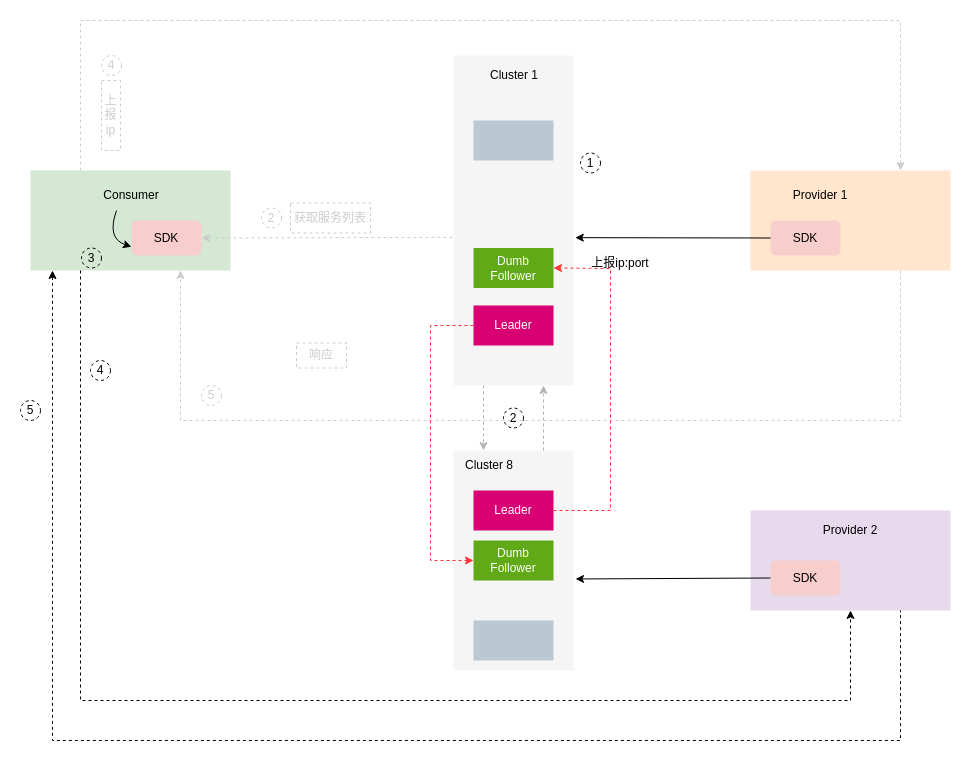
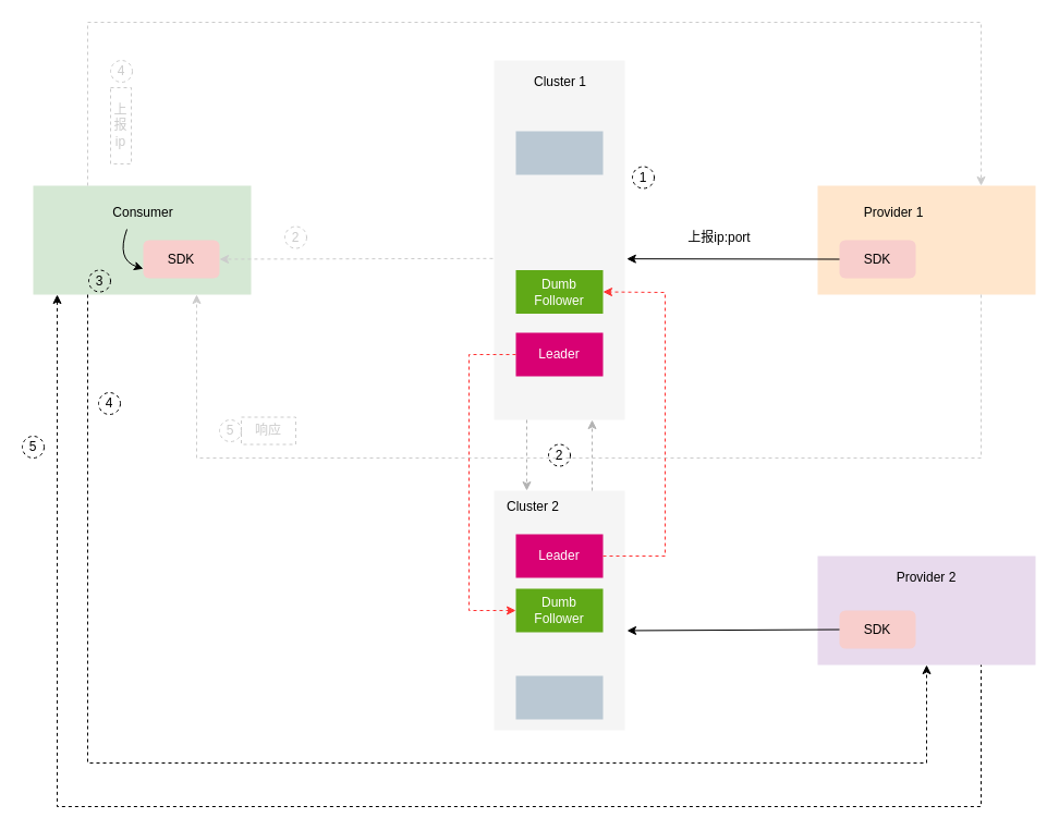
  <mxCell id="0" />
  <mxCell id="1" parent="0" />
  <mxCell id="2" value="" style="rounded=0;whiteSpace=wrap;html=1;fillColor=#ffe6cc;strokeColor=none;" parent="1" vertex="1"><mxGeometry x="750" y="170" width="200" height="100" as="geometry" /></mxCell>
  <mxCell id="3" value="SDK" style="rounded=1;whiteSpace=wrap;html=1;fillColor=#f8cecc;strokeColor=none;" parent="1" vertex="1"><mxGeometry x="770" y="220" width="70" height="35" as="geometry" /></mxCell>
  <mxCell id="4" value="" style="rounded=0;whiteSpace=wrap;html=1;fillColor=#f5f5f5;strokeColor=none;fontColor=#333333;" parent="1" vertex="1"><mxGeometry x="453" y="55" width="120" height="330" as="geometry" /></mxCell>
  <mxCell id="5" value="" style="rounded=0;whiteSpace=wrap;html=1;fillColor=#bac8d3;strokeColor=none;" parent="1" vertex="1"><mxGeometry x="473" y="120" width="80" height="40" as="geometry" /></mxCell>
  <mxCell id="6" value="Dumb&lt;br&gt;Follower" style="rounded=0;whiteSpace=wrap;html=1;fillColor=#60a917;strokeColor=none;fontColor=#ffffff;" parent="1" vertex="1"><mxGeometry x="473" y="247.5" width="80" height="40" as="geometry" /></mxCell>
  <mxCell id="7" value="Leader" style="rounded=0;whiteSpace=wrap;html=1;fillColor=#d80073;strokeColor=none;fontColor=#ffffff;" parent="1" vertex="1"><mxGeometry x="473" y="305" width="80" height="40" as="geometry" /></mxCell>
  <mxCell id="8" value="Cluster 1" style="text;html=1;strokeColor=none;fillColor=none;align=center;verticalAlign=middle;whiteSpace=wrap;rounded=0;" parent="1" vertex="1"><mxGeometry x="484" y="60" width="60" height="30" as="geometry" /></mxCell>
  <mxCell id="9" value="Provider 1" style="text;html=1;strokeColor=none;fillColor=none;align=center;verticalAlign=middle;whiteSpace=wrap;rounded=0;" parent="1" vertex="1"><mxGeometry x="790" y="180" width="60" height="30" as="geometry" /></mxCell>
  <mxCell id="10" value="" style="rounded=0;whiteSpace=wrap;html=1;fillColor=#d5e8d4;strokeColor=none;" parent="1" vertex="1"><mxGeometry x="30" y="170" width="200" height="100" as="geometry" /></mxCell>
  <mxCell id="11" value="SDK" style="rounded=1;whiteSpace=wrap;html=1;fillColor=#f8cecc;strokeColor=none;" parent="1" vertex="1"><mxGeometry x="131" y="220" width="70" height="35" as="geometry" /></mxCell>
  <mxCell id="12" value="Consumer" style="text;html=1;strokeColor=none;fillColor=none;align=center;verticalAlign=middle;whiteSpace=wrap;rounded=0;" parent="1" vertex="1"><mxGeometry x="101" y="180" width="60" height="30" as="geometry" /></mxCell>
  <mxCell id="13" value="" style="endArrow=classic;html=1;rounded=0;exitX=0;exitY=0.5;exitDx=0;exitDy=0;entryX=1.015;entryY=0.552;entryDx=0;entryDy=0;entryPerimeter=0;strokeColor=#000000;" edge="1" parent="1" source="3" target="4"><mxGeometry width="50" height="50" relative="1" as="geometry"><mxPoint x="360" y="450" as="sourcePoint" /><mxPoint x="410" y="400" as="targetPoint" /></mxGeometry></mxCell>
  <mxCell id="14" value="" style="endArrow=classic;html=1;rounded=0;exitX=-0.009;exitY=0.551;exitDx=0;exitDy=0;entryX=1;entryY=0.5;entryDx=0;entryDy=0;exitPerimeter=0;strokeColor=#CCCCCC;dashed=1;" edge="1" parent="1" source="4" target="11"><mxGeometry width="50" height="50" relative="1" as="geometry"><mxPoint x="669" y="247.5" as="sourcePoint" /><mxPoint x="586.48" y="248.15" as="targetPoint" /></mxGeometry></mxCell>
  <mxCell id="15" value="" style="curved=1;endArrow=classic;html=1;rounded=0;exitX=0.25;exitY=1;exitDx=0;exitDy=0;entryX=0;entryY=0.75;entryDx=0;entryDy=0;" edge="1" parent="1" source="12" target="11"><mxGeometry width="50" height="50" relative="1" as="geometry"><mxPoint x="61" y="370" as="sourcePoint" /><mxPoint x="111" y="320" as="targetPoint" /><Array as="points"><mxPoint x="106" y="238" /></Array></mxGeometry></mxCell>
  <mxCell id="16" value="" style="endArrow=classic;html=1;rounded=0;exitX=0.25;exitY=0;exitDx=0;exitDy=0;entryX=0.75;entryY=0;entryDx=0;entryDy=0;strokeColor=#CCCCCC;dashed=1;" edge="1" parent="1" source="10" target="2"><mxGeometry width="50" height="50" relative="1" as="geometry"><mxPoint x="461.92" y="246.83" as="sourcePoint" /><mxPoint x="350" y="247.5" as="targetPoint" /><Array as="points"><mxPoint x="80" y="20" /><mxPoint x="900" y="20" /></Array></mxGeometry></mxCell>
  <mxCell id="17" value="" style="rounded=0;whiteSpace=wrap;html=1;fillColor=#E8DAED;strokeColor=none;" vertex="1" parent="1"><mxGeometry x="750" y="510" width="200" height="100" as="geometry" /></mxCell>
  <mxCell id="18" value="SDK" style="rounded=1;whiteSpace=wrap;html=1;fillColor=#f8cecc;strokeColor=none;" vertex="1" parent="1"><mxGeometry x="770" y="560" width="70" height="35" as="geometry" /></mxCell>
  <mxCell id="19" value="Provider 2" style="text;html=1;strokeColor=none;fillColor=none;align=center;verticalAlign=middle;whiteSpace=wrap;rounded=0;" vertex="1" parent="1"><mxGeometry x="820" y="515" width="60" height="30" as="geometry" /></mxCell>
  <mxCell id="20" value="" style="rounded=0;whiteSpace=wrap;html=1;fillColor=#f5f5f5;strokeColor=none;fontColor=#333333;" vertex="1" parent="1"><mxGeometry x="453" y="450" width="120" height="220" as="geometry" /></mxCell>
  <mxCell id="21" value="Leader" style="rounded=0;whiteSpace=wrap;html=1;fillColor=#d80073;strokeColor=none;fontColor=#ffffff;" vertex="1" parent="1"><mxGeometry x="473" y="490" width="80" height="40" as="geometry" /></mxCell>
  <mxCell id="22" value="Dumb&lt;br&gt;Follower" style="rounded=0;whiteSpace=wrap;html=1;fillColor=#60a917;strokeColor=none;fontColor=#ffffff;" vertex="1" parent="1"><mxGeometry x="473" y="540" width="80" height="40" as="geometry" /></mxCell>
  <mxCell id="23" value="" style="rounded=0;whiteSpace=wrap;html=1;fillColor=#bac8d3;strokeColor=none;" vertex="1" parent="1"><mxGeometry x="473" y="620" width="80" height="40" as="geometry" /></mxCell>
- <mxCell id="24" value="Cluster 8" style="text;html=1;strokeColor=none;fillColor=none;align=center;verticalAlign=middle;whiteSpace=wrap;rounded=0;" vertex="1" parent="1"><mxGeometry x="459" y="450" width="60" height="30" as="geometry" /></mxCell>
+ <mxCell id="24" value="Cluster 2" style="text;html=1;strokeColor=none;fillColor=none;align=center;verticalAlign=middle;whiteSpace=wrap;rounded=0;" vertex="1" parent="1"><mxGeometry x="459" y="450" width="60" height="30" as="geometry" /></mxCell>
  <mxCell id="25" value="" style="endArrow=classic;html=1;rounded=0;exitX=0;exitY=0.5;exitDx=0;exitDy=0;entryX=1.017;entryY=0.584;entryDx=0;entryDy=0;entryPerimeter=0;strokeColor=#000000;" edge="1" parent="1" source="18" target="20"><mxGeometry width="50" height="50" relative="1" as="geometry"><mxPoint x="669" y="247.5" as="sourcePoint" /><mxPoint x="584.8" y="247.16" as="targetPoint" /></mxGeometry></mxCell>
  <mxCell id="26" value="1" style="ellipse;whiteSpace=wrap;html=1;aspect=fixed;fillColor=none;dashed=1;strokeColor=#000000;fontColor=#000000;" vertex="1" parent="1"><mxGeometry x="580" y="152.5" width="20" height="20" as="geometry" /></mxCell>
  <mxCell id="27" value="3" style="ellipse;whiteSpace=wrap;html=1;aspect=fixed;fillColor=none;dashed=1;" vertex="1" parent="1"><mxGeometry x="81" y="247.5" width="20" height="20" as="geometry" /></mxCell>
  <mxCell id="28" value="2" style="ellipse;whiteSpace=wrap;html=1;aspect=fixed;fillColor=none;dashed=1;fontColor=#CCCCCC;strokeColor=#CCCCCC;" vertex="1" parent="1"><mxGeometry x="261" y="207.5" width="20" height="20" as="geometry" /></mxCell>
  <mxCell id="29" value="5" style="ellipse;whiteSpace=wrap;html=1;aspect=fixed;fillColor=none;dashed=1;strokeColor=#CCCCCC;fontColor=#CCCCCC;" vertex="1" parent="1"><mxGeometry x="201" y="385" width="20" height="20" as="geometry" /></mxCell>
  <mxCell id="30" value="4" style="ellipse;whiteSpace=wrap;html=1;aspect=fixed;fillColor=none;dashed=1;strokeColor=#CCCCCC;fontColor=#CCCCCC;" vertex="1" parent="1"><mxGeometry x="101" y="55" width="20" height="20" as="geometry" /></mxCell>
- <mxCell id="31" value="上报ip:port" style="text;html=1;strokeColor=none;fillColor=none;align=center;verticalAlign=middle;whiteSpace=wrap;rounded=0;dashed=1;fontColor=#000000;" vertex="1" parent="1"><mxGeometry x="580" y="247.5" width="80" height="30" as="geometry" /></mxCell>
- <mxCell id="32" value="获取服务列表" style="text;html=1;strokeColor=#CCCCCC;fillColor=none;align=center;verticalAlign=middle;whiteSpace=wrap;rounded=0;dashed=1;fontColor=#CCCCCC;" vertex="1" parent="1"><mxGeometry x="290" y="202.5" width="80" height="30" as="geometry" /></mxCell>
+ <mxCell id="31" value="上报ip:port" style="text;html=1;strokeColor=none;fillColor=none;align=center;verticalAlign=middle;whiteSpace=wrap;rounded=0;dashed=1;fontColor=#000000;" vertex="1" parent="1"><mxGeometry x="620" y="202.5" width="80" height="30" as="geometry" /></mxCell>
  <mxCell id="33" value="上报ip" style="text;html=1;strokeColor=#CCCCCC;fillColor=none;align=center;verticalAlign=middle;whiteSpace=wrap;rounded=0;dashed=1;fontColor=#CCCCCC;" vertex="1" parent="1"><mxGeometry x="101" y="80" width="19" height="70" as="geometry" /></mxCell>
- <mxCell id="34" value="响应" style="text;html=1;strokeColor=#CCCCCC;fillColor=none;align=center;verticalAlign=middle;whiteSpace=wrap;rounded=0;dashed=1;fontColor=#CCCCCC;" vertex="1" parent="1"><mxGeometry x="296" y="342.5" width="50" height="25" as="geometry" /></mxCell>
+ <mxCell id="34" value="响应" style="text;html=1;strokeColor=#CCCCCC;fillColor=none;align=center;verticalAlign=middle;whiteSpace=wrap;rounded=0;dashed=1;fontColor=#CCCCCC;" vertex="1" parent="1"><mxGeometry x="221" y="382.5" width="50" height="25" as="geometry" /></mxCell>
  <mxCell id="35" value="" style="endArrow=classic;html=1;rounded=0;fontSize=14;fontColor=#000000;strokeColor=#B3B3B3;exitX=0.25;exitY=1;exitDx=0;exitDy=0;dashed=1;entryX=0.25;entryY=0;entryDx=0;entryDy=0;" edge="1" parent="1" source="4" target="20"><mxGeometry width="50" height="50" relative="1" as="geometry"><mxPoint x="463" y="312.5" as="sourcePoint" /><mxPoint x="380" y="440" as="targetPoint" /></mxGeometry></mxCell>
  <mxCell id="36" value="" style="endArrow=none;html=1;rounded=0;fontSize=14;fontColor=#000000;strokeColor=#000000;entryX=0.75;entryY=1;entryDx=0;entryDy=0;dashed=1;startArrow=classic;startFill=1;endFill=0;" edge="1" parent="1" target="17"><mxGeometry width="50" height="50" relative="1" as="geometry"><mxPoint x="52" y="270" as="sourcePoint" /><mxPoint x="176" y="265" as="targetPoint" /><Array as="points"><mxPoint x="52" y="740" /><mxPoint x="900" y="740" /></Array></mxGeometry></mxCell>
  <mxCell id="37" value="4" style="ellipse;whiteSpace=wrap;html=1;aspect=fixed;fillColor=none;dashed=1;" vertex="1" parent="1"><mxGeometry y="360" width="20" height="20" as="geometry" x="90" /></mxCell>
  <mxCell id="38" value="" style="endArrow=classic;html=1;rounded=0;fontSize=14;fontColor=#000000;strokeColor=#000000;exitX=0.25;exitY=1;exitDx=0;exitDy=0;entryX=0.5;entryY=1;entryDx=0;entryDy=0;dashed=1;startArrow=none;startFill=0;" edge="1" parent="1" source="10" target="17"><mxGeometry width="50" height="50" relative="1" as="geometry"><mxPoint y="280" as="sourcePoint" x="90" /><mxPoint x="910" y="620" as="targetPoint" /><Array as="points"><mxPoint x="80" y="700" /><mxPoint x="850" y="700" /></Array></mxGeometry></mxCell>
  <mxCell id="39" value="5" style="ellipse;whiteSpace=wrap;html=1;aspect=fixed;fillColor=none;dashed=1;" vertex="1" parent="1"><mxGeometry x="20" y="400" width="20" height="20" as="geometry" /></mxCell>
  <mxCell id="40" value="" style="endArrow=classic;html=1;rounded=0;fontSize=14;fontColor=#000000;strokeColor=#B3B3B3;exitX=0.75;exitY=0;exitDx=0;exitDy=0;dashed=1;entryX=0.75;entryY=1;entryDx=0;entryDy=0;" edge="1" parent="1" source="20" target="4"><mxGeometry width="50" height="50" relative="1" as="geometry"><mxPoint x="493" y="395" as="sourcePoint" /><mxPoint x="493" y="460" as="targetPoint" /></mxGeometry></mxCell>
  <mxCell id="41" value="2" style="ellipse;whiteSpace=wrap;html=1;aspect=fixed;fillColor=none;dashed=1;strokeColor=#000000;fontColor=#000000;" vertex="1" parent="1"><mxGeometry x="503" y="407.5" width="20" height="20" as="geometry" /></mxCell>
  <mxCell id="42" value="" style="endArrow=classic;html=1;rounded=0;exitX=0.75;exitY=1;exitDx=0;exitDy=0;entryX=0.75;entryY=1;entryDx=0;entryDy=0;dashed=1;strokeColor=#CCCCCC;endFill=1;" edge="1" parent="1" source="2" target="10"><mxGeometry width="50" height="50" relative="1" as="geometry"><mxPoint x="900" y="270" as="sourcePoint" /><mxPoint x="180" y="270" as="targetPoint" /><Array as="points"><mxPoint x="900" y="420" /><mxPoint x="180" y="420" /></Array></mxGeometry></mxCell>
  <mxCell id="43" value="" style="endArrow=classic;html=1;rounded=0;fontSize=14;fontColor=#000000;strokeColor=#FF3333;exitX=0;exitY=0.5;exitDx=0;exitDy=0;dashed=1;entryX=0;entryY=0.5;entryDx=0;entryDy=0;" edge="1" parent="1" source="7" target="22"><mxGeometry width="50" height="50" relative="1" as="geometry"><mxPoint x="553" y="460" as="sourcePoint" /><mxPoint x="553" y="395" as="targetPoint" /><Array as="points"><mxPoint x="430" y="325" /><mxPoint x="430" y="560" /></Array></mxGeometry></mxCell>
  <mxCell id="44" value="" style="endArrow=classic;html=1;rounded=0;fontSize=14;fontColor=#000000;strokeColor=#FF3333;exitX=1;exitY=0.5;exitDx=0;exitDy=0;dashed=1;entryX=1;entryY=0.5;entryDx=0;entryDy=0;" edge="1" parent="1" source="21" target="6"><mxGeometry width="50" height="50" relative="1" as="geometry"><mxPoint x="483" y="335" as="sourcePoint" /><mxPoint x="483" y="585" as="targetPoint" /><Array as="points"><mxPoint x="610" y="510" /><mxPoint x="610" y="268" /></Array></mxGeometry></mxCell>
